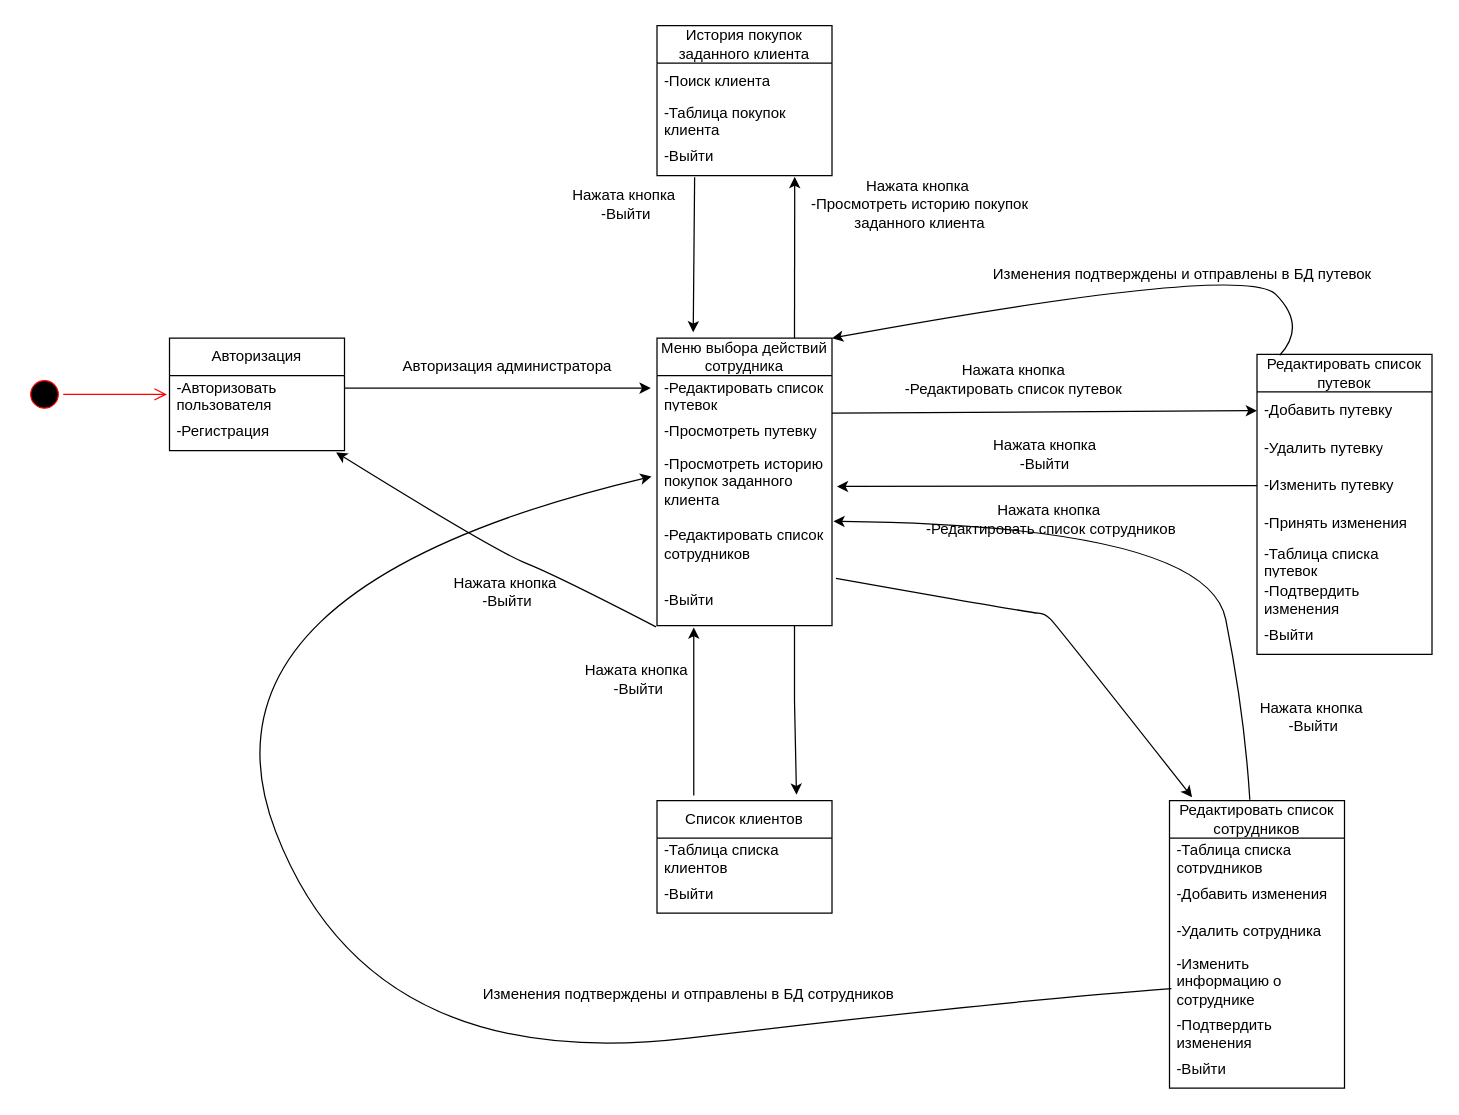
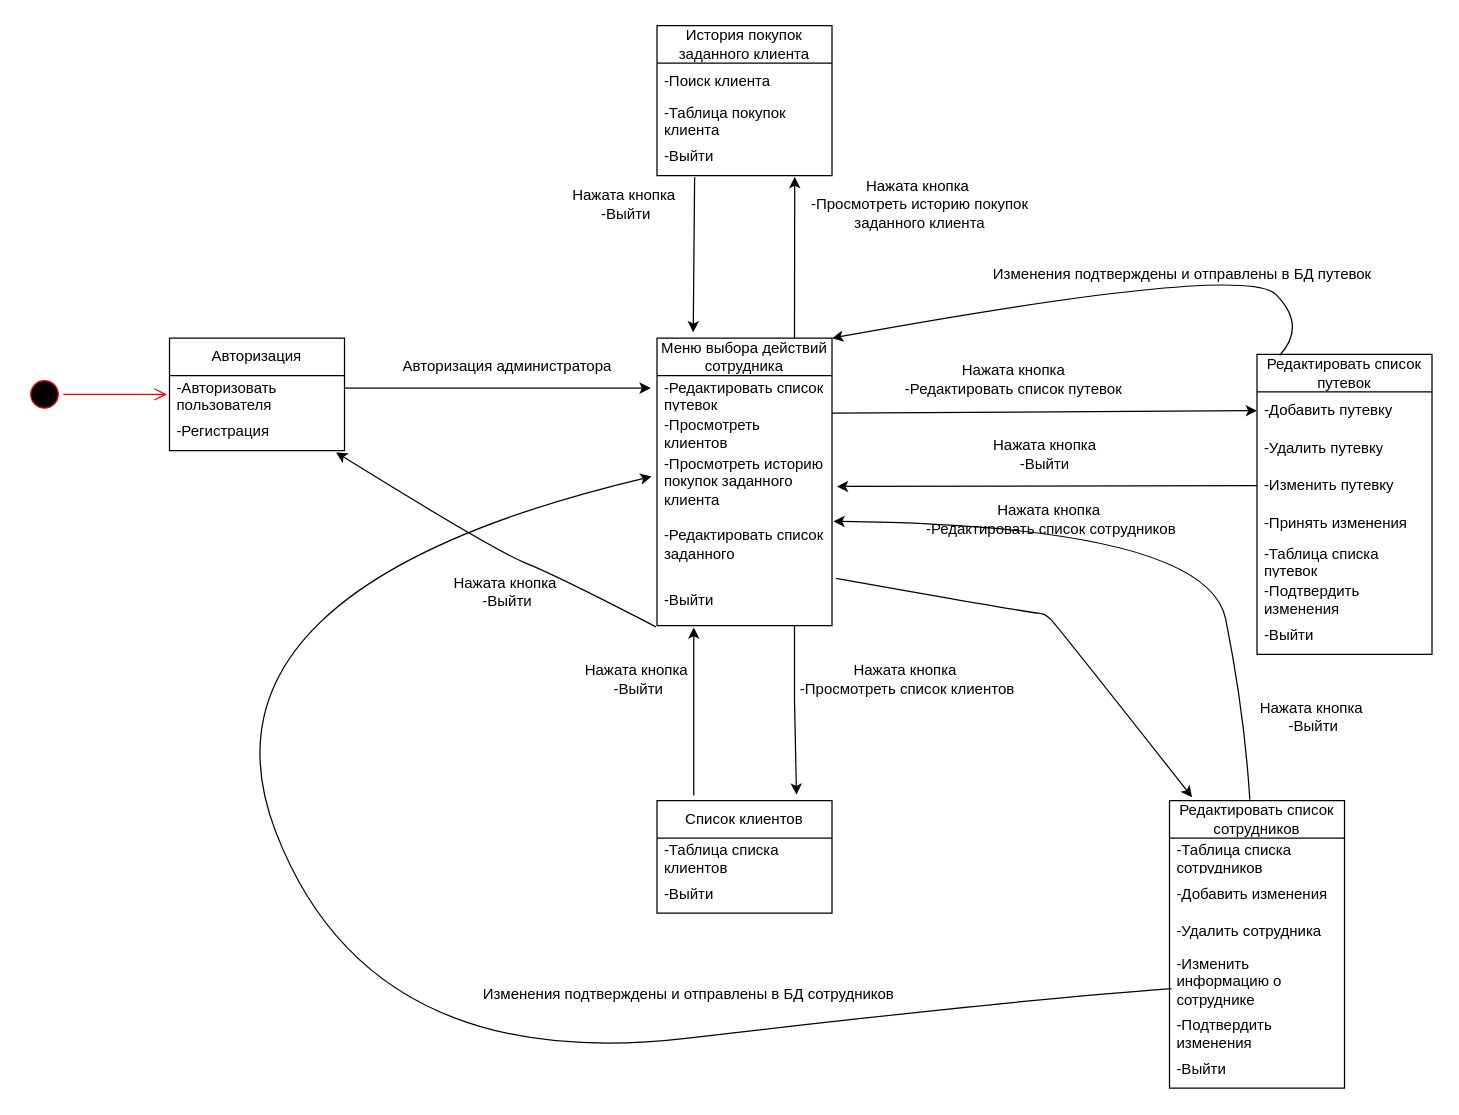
  <mxCell id="0" />
  <mxCell id="1" parent="0" />
  <mxCell id="2" value="" style="ellipse;html=1;shape=startState;fillColor=#000000;strokeColor=#ff0000;" vertex="1" parent="1"><mxGeometry x="20" y="300" width="30" height="30" as="geometry" /></mxCell>
  <mxCell id="3" value="" style="edgeStyle=orthogonalEdgeStyle;html=1;verticalAlign=bottom;endArrow=open;endSize=8;strokeColor=#ff0000;rounded=0;entryX=-0.011;entryY=0.491;entryDx=0;entryDy=0;entryPerimeter=0;" edge="1" parent="1" source="2"><mxGeometry relative="1" as="geometry"><mxPoint x="133" y="315" as="targetPoint" /></mxGeometry></mxCell>
  <mxCell id="4" value="Авторизация" style="swimlane;fontStyle=0;childLayout=stackLayout;horizontal=1;startSize=30;horizontalStack=0;resizeParent=1;resizeParentMax=0;resizeLast=0;collapsible=1;marginBottom=0;whiteSpace=wrap;html=1;" vertex="1" parent="1"><mxGeometry x="135" y="270" width="140" height="90" as="geometry" /></mxCell>
  <mxCell id="5" value="-Авторизовать пользователя" style="text;strokeColor=none;fillColor=none;align=left;verticalAlign=middle;spacingLeft=4;spacingRight=4;overflow=hidden;points=[[0,0.5],[1,0.5]];portConstraint=eastwest;rotatable=0;whiteSpace=wrap;html=1;" vertex="1" parent="4"><mxGeometry y="30" width="140" height="30" as="geometry" /></mxCell>
  <mxCell id="6" value="-Регистрация" style="text;strokeColor=none;fillColor=none;align=left;verticalAlign=middle;spacingLeft=4;spacingRight=4;overflow=hidden;points=[[0,0.5],[1,0.5]];portConstraint=eastwest;rotatable=0;whiteSpace=wrap;html=1;" vertex="1" parent="4"><mxGeometry y="60" width="140" height="30" as="geometry" /></mxCell>
  <mxCell id="7" value="Меню выбора действий сотрудника" style="swimlane;fontStyle=0;childLayout=stackLayout;horizontal=1;startSize=30;horizontalStack=0;resizeParent=1;resizeParentMax=0;resizeLast=0;collapsible=1;marginBottom=0;whiteSpace=wrap;html=1;" vertex="1" parent="1"><mxGeometry x="525" y="270" width="140" height="230" as="geometry" /></mxCell>
  <mxCell id="8" value="-Редактировать список путевок" style="text;strokeColor=none;fillColor=none;align=left;verticalAlign=middle;spacingLeft=4;spacingRight=4;overflow=hidden;points=[[0,0.5],[1,0.5]];portConstraint=eastwest;rotatable=0;whiteSpace=wrap;html=1;" vertex="1" parent="7"><mxGeometry y="30" width="140" height="30" as="geometry" /></mxCell>
- <mxCell id="9" value="-Просмотреть путевку" style="text;strokeColor=none;fillColor=none;align=left;verticalAlign=middle;spacingLeft=4;spacingRight=4;overflow=hidden;points=[[0,0.5],[1,0.5]];portConstraint=eastwest;rotatable=0;whiteSpace=wrap;html=1;" vertex="1" parent="7"><mxGeometry y="60" width="140" height="30" as="geometry" /></mxCell>
+ <mxCell id="9" value="-Просмотреть клиентов" style="text;strokeColor=none;fillColor=none;align=left;verticalAlign=middle;spacingLeft=4;spacingRight=4;overflow=hidden;points=[[0,0.5],[1,0.5]];portConstraint=eastwest;rotatable=0;whiteSpace=wrap;html=1;" vertex="1" parent="7"><mxGeometry y="60" width="140" height="30" as="geometry" /></mxCell>
  <mxCell id="10" value="-Просмотреть историю покупок заданного клиента" style="text;strokeColor=none;fillColor=none;align=left;verticalAlign=middle;spacingLeft=4;spacingRight=4;overflow=hidden;points=[[0,0.5],[1,0.5]];portConstraint=eastwest;rotatable=0;whiteSpace=wrap;html=1;" vertex="1" parent="7"><mxGeometry y="90" width="140" height="50" as="geometry" /></mxCell>
- <mxCell id="11" value="-Редактировать список сотрудников" style="text;strokeColor=none;fillColor=none;align=left;verticalAlign=middle;spacingLeft=4;spacingRight=4;overflow=hidden;points=[[0,0.5],[1,0.5]];portConstraint=eastwest;rotatable=0;whiteSpace=wrap;html=1;" vertex="1" parent="7"><mxGeometry y="140" width="140" height="50" as="geometry" /></mxCell>
+ <mxCell id="11" value="-Редактировать список заданного" style="text;strokeColor=none;fillColor=none;align=left;verticalAlign=middle;spacingLeft=4;spacingRight=4;overflow=hidden;points=[[0,0.5],[1,0.5]];portConstraint=eastwest;rotatable=0;whiteSpace=wrap;html=1;" vertex="1" parent="7"><mxGeometry y="140" width="140" height="50" as="geometry" /></mxCell>
  <mxCell id="12" value="-Выйти" style="text;strokeColor=none;fillColor=none;align=left;verticalAlign=middle;spacingLeft=4;spacingRight=4;overflow=hidden;points=[[0,0.5],[1,0.5]];portConstraint=eastwest;rotatable=0;whiteSpace=wrap;html=1;" vertex="1" parent="7"><mxGeometry y="190" width="140" height="40" as="geometry" /></mxCell>
  <mxCell id="13" value="" style="endArrow=classic;html=1;rounded=0;entryX=-0.036;entryY=0.333;entryDx=0;entryDy=0;entryPerimeter=0;exitX=1;exitY=0.333;exitDx=0;exitDy=0;exitPerimeter=0;" edge="1" parent="1" source="5" target="8"><mxGeometry width="50" height="50" relative="1" as="geometry"><mxPoint x="305" y="330" as="sourcePoint" /><mxPoint x="355" y="280" as="targetPoint" /></mxGeometry></mxCell>
  <mxCell id="14" value="Авторизация администратора" style="text;html=1;align=center;verticalAlign=middle;resizable=0;points=[];autosize=1;strokeColor=none;fillColor=none;" vertex="1" parent="1"><mxGeometry x="310" y="278" width="190" height="30" as="geometry" /></mxCell>
  <mxCell id="15" value="" style="curved=1;endArrow=classic;html=1;rounded=0;exitX=-0.006;exitY=1.024;exitDx=0;exitDy=0;exitPerimeter=0;entryX=0.952;entryY=1.047;entryDx=0;entryDy=0;entryPerimeter=0;" edge="1" parent="1" source="12" target="6"><mxGeometry width="50" height="50" relative="1" as="geometry"><mxPoint x="395" y="440" as="sourcePoint" /><mxPoint x="445" y="390" as="targetPoint" /><Array as="points"><mxPoint x="445" y="460" /><mxPoint x="395" y="440" /></Array></mxGeometry></mxCell>
  <mxCell id="16" value="Нажата кнопка&amp;nbsp;&lt;br&gt;-Выйти" style="text;html=1;align=center;verticalAlign=middle;resizable=0;points=[];autosize=1;strokeColor=none;fillColor=none;" vertex="1" parent="1"><mxGeometry x="350" y="453" width="110" height="40" as="geometry" /></mxCell>
  <mxCell id="17" value="" style="endArrow=classic;html=1;rounded=0;entryX=0;entryY=0.5;entryDx=0;entryDy=0;" edge="1" parent="1" target="19"><mxGeometry width="50" height="50" relative="1" as="geometry"><mxPoint x="665" y="330" as="sourcePoint" /><mxPoint x="865" y="330" as="targetPoint" /></mxGeometry></mxCell>
  <mxCell id="18" value="Редактировать список путевок" style="swimlane;fontStyle=0;childLayout=stackLayout;horizontal=1;startSize=30;horizontalStack=0;resizeParent=1;resizeParentMax=0;resizeLast=0;collapsible=1;marginBottom=0;whiteSpace=wrap;html=1;" vertex="1" parent="1"><mxGeometry x="1005" y="283" width="140" height="240" as="geometry" /></mxCell>
  <mxCell id="19" value="-Добавить путевку" style="text;strokeColor=none;fillColor=none;align=left;verticalAlign=middle;spacingLeft=4;spacingRight=4;overflow=hidden;points=[[0,0.5],[1,0.5]];portConstraint=eastwest;rotatable=0;whiteSpace=wrap;html=1;" vertex="1" parent="18"><mxGeometry y="30" width="140" height="30" as="geometry" /></mxCell>
  <mxCell id="20" value="-Удалить путевку" style="text;strokeColor=none;fillColor=none;align=left;verticalAlign=middle;spacingLeft=4;spacingRight=4;overflow=hidden;points=[[0,0.5],[1,0.5]];portConstraint=eastwest;rotatable=0;whiteSpace=wrap;html=1;" vertex="1" parent="18"><mxGeometry y="60" width="140" height="30" as="geometry" /></mxCell>
  <mxCell id="21" value="-Изменить путевку" style="text;strokeColor=none;fillColor=none;align=left;verticalAlign=middle;spacingLeft=4;spacingRight=4;overflow=hidden;points=[[0,0.5],[1,0.5]];portConstraint=eastwest;rotatable=0;whiteSpace=wrap;html=1;" vertex="1" parent="18"><mxGeometry y="90" width="140" height="30" as="geometry" /></mxCell>
  <mxCell id="22" value="-Принять изменения" style="text;strokeColor=none;fillColor=none;align=left;verticalAlign=middle;spacingLeft=4;spacingRight=4;overflow=hidden;points=[[0,0.5],[1,0.5]];portConstraint=eastwest;rotatable=0;whiteSpace=wrap;html=1;" vertex="1" parent="18"><mxGeometry y="120" width="140" height="30" as="geometry" /></mxCell>
  <mxCell id="23" value="-Таблица списка путевок" style="text;strokeColor=none;fillColor=none;align=left;verticalAlign=middle;spacingLeft=4;spacingRight=4;overflow=hidden;points=[[0,0.5],[1,0.5]];portConstraint=eastwest;rotatable=0;whiteSpace=wrap;html=1;" vertex="1" parent="18"><mxGeometry y="150" width="140" height="30" as="geometry" /></mxCell>
  <mxCell id="24" value="-Подтвердить изменения" style="text;strokeColor=none;fillColor=none;align=left;verticalAlign=middle;spacingLeft=4;spacingRight=4;overflow=hidden;points=[[0,0.5],[1,0.5]];portConstraint=eastwest;rotatable=0;whiteSpace=wrap;html=1;" vertex="1" parent="18"><mxGeometry y="180" width="140" height="30" as="geometry" /></mxCell>
  <mxCell id="25" value="-Выйти" style="text;strokeColor=none;fillColor=none;align=left;verticalAlign=middle;spacingLeft=4;spacingRight=4;overflow=hidden;points=[[0,0.5],[1,0.5]];portConstraint=eastwest;rotatable=0;whiteSpace=wrap;html=1;" vertex="1" parent="18"><mxGeometry y="210" width="140" height="30" as="geometry" /></mxCell>
  <mxCell id="26" value="Нажата кнопка&lt;br&gt;-Редактировать список путевок" style="text;html=1;align=center;verticalAlign=middle;resizable=0;points=[];autosize=1;strokeColor=none;fillColor=none;" vertex="1" parent="1"><mxGeometry x="710" y="283" width="200" height="40" as="geometry" /></mxCell>
  <mxCell id="27" value="" style="endArrow=classic;html=1;rounded=0;entryX=1.028;entryY=0.574;entryDx=0;entryDy=0;entryPerimeter=0;exitX=0;exitY=0.5;exitDx=0;exitDy=0;" edge="1" parent="1" source="21" target="10"><mxGeometry width="50" height="50" relative="1" as="geometry"><mxPoint x="945" y="440" as="sourcePoint" /><mxPoint x="995" y="390" as="targetPoint" /></mxGeometry></mxCell>
  <mxCell id="28" value="Нажата кнопка&lt;br&gt;-Выйти" style="text;html=1;align=center;verticalAlign=middle;resizable=0;points=[];autosize=1;strokeColor=none;fillColor=none;" vertex="1" parent="1"><mxGeometry x="780" y="343" width="110" height="40" as="geometry" /></mxCell>
  <mxCell id="29" value="" style="curved=1;endArrow=classic;html=1;rounded=0;entryX=1;entryY=0;entryDx=0;entryDy=0;exitX=0.13;exitY=0.003;exitDx=0;exitDy=0;exitPerimeter=0;" edge="1" parent="1" source="18" target="7"><mxGeometry width="50" height="50" relative="1" as="geometry"><mxPoint x="1005" y="280" as="sourcePoint" /><mxPoint x="1045" y="210" as="targetPoint" /><Array as="points"><mxPoint x="1045" y="260" /><mxPoint x="995" y="210" /></Array></mxGeometry></mxCell>
  <mxCell id="30" value="Изменения подтверждены и отправлены в БД путевок" style="text;html=1;align=center;verticalAlign=middle;resizable=0;points=[];autosize=1;strokeColor=none;fillColor=none;" vertex="1" parent="1"><mxGeometry x="780" y="204" width="330" height="30" as="geometry" /></mxCell>
  <mxCell id="31" value="" style="endArrow=classic;html=1;rounded=0;entryX=0.797;entryY=-0.053;entryDx=0;entryDy=0;entryPerimeter=0;" edge="1" parent="1" target="32"><mxGeometry width="50" height="50" relative="1" as="geometry"><mxPoint x="635" y="500" as="sourcePoint" /><mxPoint x="635" y="610" as="targetPoint" /><Array as="points"><mxPoint x="635" y="560" /></Array></mxGeometry></mxCell>
  <mxCell id="32" value="Список клиентов" style="swimlane;fontStyle=0;childLayout=stackLayout;horizontal=1;startSize=30;horizontalStack=0;resizeParent=1;resizeParentMax=0;resizeLast=0;collapsible=1;marginBottom=0;whiteSpace=wrap;html=1;" vertex="1" parent="1"><mxGeometry x="525" y="640" width="140" height="90" as="geometry" /></mxCell>
  <mxCell id="33" value="-Таблица списка клиентов" style="text;strokeColor=none;fillColor=none;align=left;verticalAlign=middle;spacingLeft=4;spacingRight=4;overflow=hidden;points=[[0,0.5],[1,0.5]];portConstraint=eastwest;rotatable=0;whiteSpace=wrap;html=1;" vertex="1" parent="32"><mxGeometry y="30" width="140" height="30" as="geometry" /></mxCell>
  <mxCell id="34" value="-Выйти" style="text;strokeColor=none;fillColor=none;align=left;verticalAlign=middle;spacingLeft=4;spacingRight=4;overflow=hidden;points=[[0,0.5],[1,0.5]];portConstraint=eastwest;rotatable=0;whiteSpace=wrap;html=1;" vertex="1" parent="32"><mxGeometry y="60" width="140" height="30" as="geometry" /></mxCell>
  <mxCell id="35" value="" style="endArrow=classic;html=1;rounded=0;entryX=0.21;entryY=1.036;entryDx=0;entryDy=0;entryPerimeter=0;exitX=0.21;exitY=-0.046;exitDx=0;exitDy=0;exitPerimeter=0;" edge="1" parent="1" target="12" source="32"><mxGeometry width="50" height="50" relative="1" as="geometry"><mxPoint x="555" y="560" as="sourcePoint" /><mxPoint x="605" y="510" as="targetPoint" /></mxGeometry></mxCell>
+ <mxCell id="36" value="Нажата кнопка&amp;nbsp;&lt;br&gt;-Просмотреть список клиентов" style="text;html=1;align=center;verticalAlign=middle;resizable=0;points=[];autosize=1;strokeColor=none;fillColor=none;" vertex="1" parent="1"><mxGeometry x="625" y="523" width="200" height="40" as="geometry" /></mxCell>
  <mxCell id="37" value="Нажата кнопка&amp;nbsp;&lt;br&gt;-Выйти" style="text;html=1;align=center;verticalAlign=middle;resizable=0;points=[];autosize=1;strokeColor=none;fillColor=none;" vertex="1" parent="1"><mxGeometry x="455" y="523" width="110" height="40" as="geometry" /></mxCell>
  <mxCell id="38" value="История покупок заданного клиента" style="swimlane;fontStyle=0;childLayout=stackLayout;horizontal=1;startSize=30;horizontalStack=0;resizeParent=1;resizeParentMax=0;resizeLast=0;collapsible=1;marginBottom=0;whiteSpace=wrap;html=1;" vertex="1" parent="1"><mxGeometry x="525" y="20" width="140" height="120" as="geometry" /></mxCell>
  <mxCell id="39" value="-Поиск клиента" style="text;strokeColor=none;fillColor=none;align=left;verticalAlign=middle;spacingLeft=4;spacingRight=4;overflow=hidden;points=[[0,0.5],[1,0.5]];portConstraint=eastwest;rotatable=0;whiteSpace=wrap;html=1;" vertex="1" parent="38"><mxGeometry y="30" width="140" height="30" as="geometry" /></mxCell>
  <mxCell id="40" value="-Таблица покупок клиента" style="text;strokeColor=none;fillColor=none;align=left;verticalAlign=middle;spacingLeft=4;spacingRight=4;overflow=hidden;points=[[0,0.5],[1,0.5]];portConstraint=eastwest;rotatable=0;whiteSpace=wrap;html=1;" vertex="1" parent="38"><mxGeometry y="60" width="140" height="30" as="geometry" /></mxCell>
  <mxCell id="41" value="-Выйти" style="text;strokeColor=none;fillColor=none;align=left;verticalAlign=middle;spacingLeft=4;spacingRight=4;overflow=hidden;points=[[0,0.5],[1,0.5]];portConstraint=eastwest;rotatable=0;whiteSpace=wrap;html=1;" vertex="1" parent="38"><mxGeometry y="90" width="140" height="30" as="geometry" /></mxCell>
  <mxCell id="42" value="" style="endArrow=classic;html=1;rounded=0;entryX=0.787;entryY=1.033;entryDx=0;entryDy=0;entryPerimeter=0;" edge="1" parent="1" target="41"><mxGeometry width="50" height="50" relative="1" as="geometry"><mxPoint x="635" y="270" as="sourcePoint" /><mxPoint x="685" y="220" as="targetPoint" /></mxGeometry></mxCell>
  <mxCell id="43" value="Нажата кнопка&amp;nbsp;&lt;br&gt;-Просмотреть историю покупок &lt;br&gt;заданного клиента" style="text;html=1;align=center;verticalAlign=middle;resizable=0;points=[];autosize=1;strokeColor=none;fillColor=none;" vertex="1" parent="1"><mxGeometry x="635" y="133" width="200" height="60" as="geometry" /></mxCell>
  <mxCell id="44" value="" style="endArrow=classic;html=1;rounded=0;exitX=0.215;exitY=1.043;exitDx=0;exitDy=0;exitPerimeter=0;entryX=0.207;entryY=-0.02;entryDx=0;entryDy=0;entryPerimeter=0;" edge="1" parent="1" source="41" target="7"><mxGeometry width="50" height="50" relative="1" as="geometry"><mxPoint x="555" y="220" as="sourcePoint" /><mxPoint x="605" y="170" as="targetPoint" /></mxGeometry></mxCell>
  <mxCell id="45" value="Нажата кнопка&amp;nbsp;&lt;br&gt;-Выйти" style="text;html=1;align=center;verticalAlign=middle;resizable=0;points=[];autosize=1;strokeColor=none;fillColor=none;" vertex="1" parent="1"><mxGeometry x="445" y="143" width="110" height="40" as="geometry" /></mxCell>
  <mxCell id="46" value="Редактировать список сотрудников" style="swimlane;fontStyle=0;childLayout=stackLayout;horizontal=1;startSize=30;horizontalStack=0;resizeParent=1;resizeParentMax=0;resizeLast=0;collapsible=1;marginBottom=0;whiteSpace=wrap;html=1;" vertex="1" parent="1"><mxGeometry x="935" y="640" width="140" height="230" as="geometry" /></mxCell>
  <mxCell id="47" value="-Таблица списка сотрудников" style="text;strokeColor=none;fillColor=none;align=left;verticalAlign=middle;spacingLeft=4;spacingRight=4;overflow=hidden;points=[[0,0.5],[1,0.5]];portConstraint=eastwest;rotatable=0;whiteSpace=wrap;html=1;" vertex="1" parent="46"><mxGeometry y="30" width="140" height="30" as="geometry" /></mxCell>
  <mxCell id="48" value="-Добавить изменения" style="text;strokeColor=none;fillColor=none;align=left;verticalAlign=middle;spacingLeft=4;spacingRight=4;overflow=hidden;points=[[0,0.5],[1,0.5]];portConstraint=eastwest;rotatable=0;whiteSpace=wrap;html=1;" vertex="1" parent="46"><mxGeometry y="60" width="140" height="30" as="geometry" /></mxCell>
  <mxCell id="49" value="-Удалить сотрудника" style="text;strokeColor=none;fillColor=none;align=left;verticalAlign=middle;spacingLeft=4;spacingRight=4;overflow=hidden;points=[[0,0.5],[1,0.5]];portConstraint=eastwest;rotatable=0;whiteSpace=wrap;html=1;" vertex="1" parent="46"><mxGeometry y="90" width="140" height="30" as="geometry" /></mxCell>
  <mxCell id="50" value="-Изменить информацию о сотруднике" style="text;strokeColor=none;fillColor=none;align=left;verticalAlign=middle;spacingLeft=4;spacingRight=4;overflow=hidden;points=[[0,0.5],[1,0.5]];portConstraint=eastwest;rotatable=0;whiteSpace=wrap;html=1;" vertex="1" parent="46"><mxGeometry y="120" width="140" height="50" as="geometry" /></mxCell>
  <mxCell id="51" value="-Подтвердить изменения" style="text;strokeColor=none;fillColor=none;align=left;verticalAlign=middle;spacingLeft=4;spacingRight=4;overflow=hidden;points=[[0,0.5],[1,0.5]];portConstraint=eastwest;rotatable=0;whiteSpace=wrap;html=1;" vertex="1" parent="46"><mxGeometry y="170" width="140" height="30" as="geometry" /></mxCell>
  <mxCell id="52" value="-Выйти" style="text;strokeColor=none;fillColor=none;align=left;verticalAlign=middle;spacingLeft=4;spacingRight=4;overflow=hidden;points=[[0,0.5],[1,0.5]];portConstraint=eastwest;rotatable=0;whiteSpace=wrap;html=1;" vertex="1" parent="46"><mxGeometry y="200" width="140" height="30" as="geometry" /></mxCell>
  <mxCell id="53" value="" style="curved=1;endArrow=classic;html=1;rounded=0;exitX=1.023;exitY=0.053;exitDx=0;exitDy=0;exitPerimeter=0;entryX=0.129;entryY=-0.012;entryDx=0;entryDy=0;entryPerimeter=0;" edge="1" parent="1" source="12" target="46"><mxGeometry width="50" height="50" relative="1" as="geometry"><mxPoint x="845" y="520" as="sourcePoint" /><mxPoint x="935" y="490" as="targetPoint" /><Array as="points"><mxPoint x="825" y="490" /><mxPoint x="835" y="490" /><mxPoint x="845" y="500" /></Array></mxGeometry></mxCell>
  <mxCell id="54" value="Нажата кнопка&amp;nbsp;&lt;br&gt;-Редактировать список сотрудников" style="text;html=1;align=center;verticalAlign=middle;resizable=0;points=[];autosize=1;strokeColor=none;fillColor=none;" vertex="1" parent="1"><mxGeometry x="730" y="395" width="220" height="40" as="geometry" /></mxCell>
  <mxCell id="55" value="" style="curved=1;endArrow=classic;html=1;rounded=0;exitX=0.459;exitY=-0.003;exitDx=0;exitDy=0;exitPerimeter=0;entryX=1.008;entryY=0.132;entryDx=0;entryDy=0;entryPerimeter=0;" edge="1" parent="1" source="46" target="11"><mxGeometry width="50" height="50" relative="1" as="geometry"><mxPoint x="945" y="570" as="sourcePoint" /><mxPoint x="895" y="410" as="targetPoint" /><Array as="points"><mxPoint x="995" y="570" /><mxPoint x="965" y="420" /></Array></mxGeometry></mxCell>
  <mxCell id="56" value="Нажата кнопка&amp;nbsp;&lt;br&gt;-Выйти" style="text;html=1;align=center;verticalAlign=middle;resizable=0;points=[];autosize=1;strokeColor=none;fillColor=none;" vertex="1" parent="1"><mxGeometry x="995" y="553" width="110" height="40" as="geometry" /></mxCell>
  <mxCell id="57" value="" style="curved=1;endArrow=classic;html=1;rounded=0;exitX=0.011;exitY=0.608;exitDx=0;exitDy=0;exitPerimeter=0;entryX=-0.031;entryY=0.414;entryDx=0;entryDy=0;entryPerimeter=0;" edge="1" parent="1" source="50" target="10"><mxGeometry width="50" height="50" relative="1" as="geometry"><mxPoint x="755" y="800" as="sourcePoint" /><mxPoint x="325" y="370" as="targetPoint" /><Array as="points"><mxPoint x="805" y="800" /><mxPoint x="295" y="860" /><mxPoint x="145" y="470" /></Array></mxGeometry></mxCell>
  <mxCell id="58" value="Изменения подтверждены и отправлены в БД сотрудников" style="text;html=1;align=center;verticalAlign=middle;resizable=0;points=[];autosize=1;strokeColor=none;fillColor=none;" vertex="1" parent="1"><mxGeometry x="375" y="780" width="350" height="30" as="geometry" /></mxCell>
